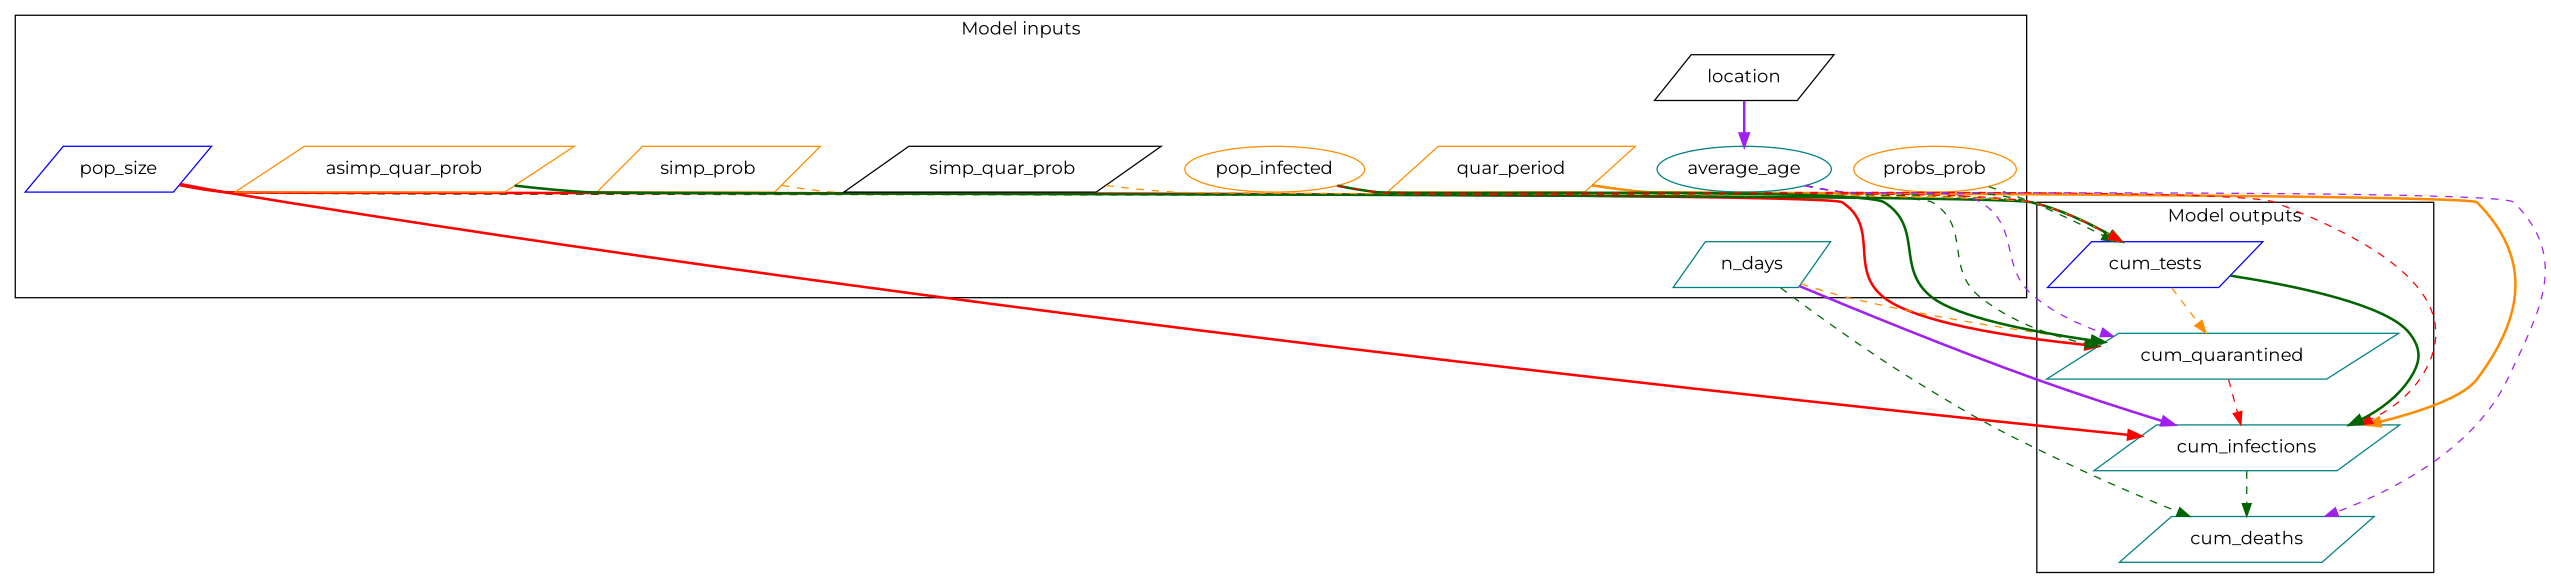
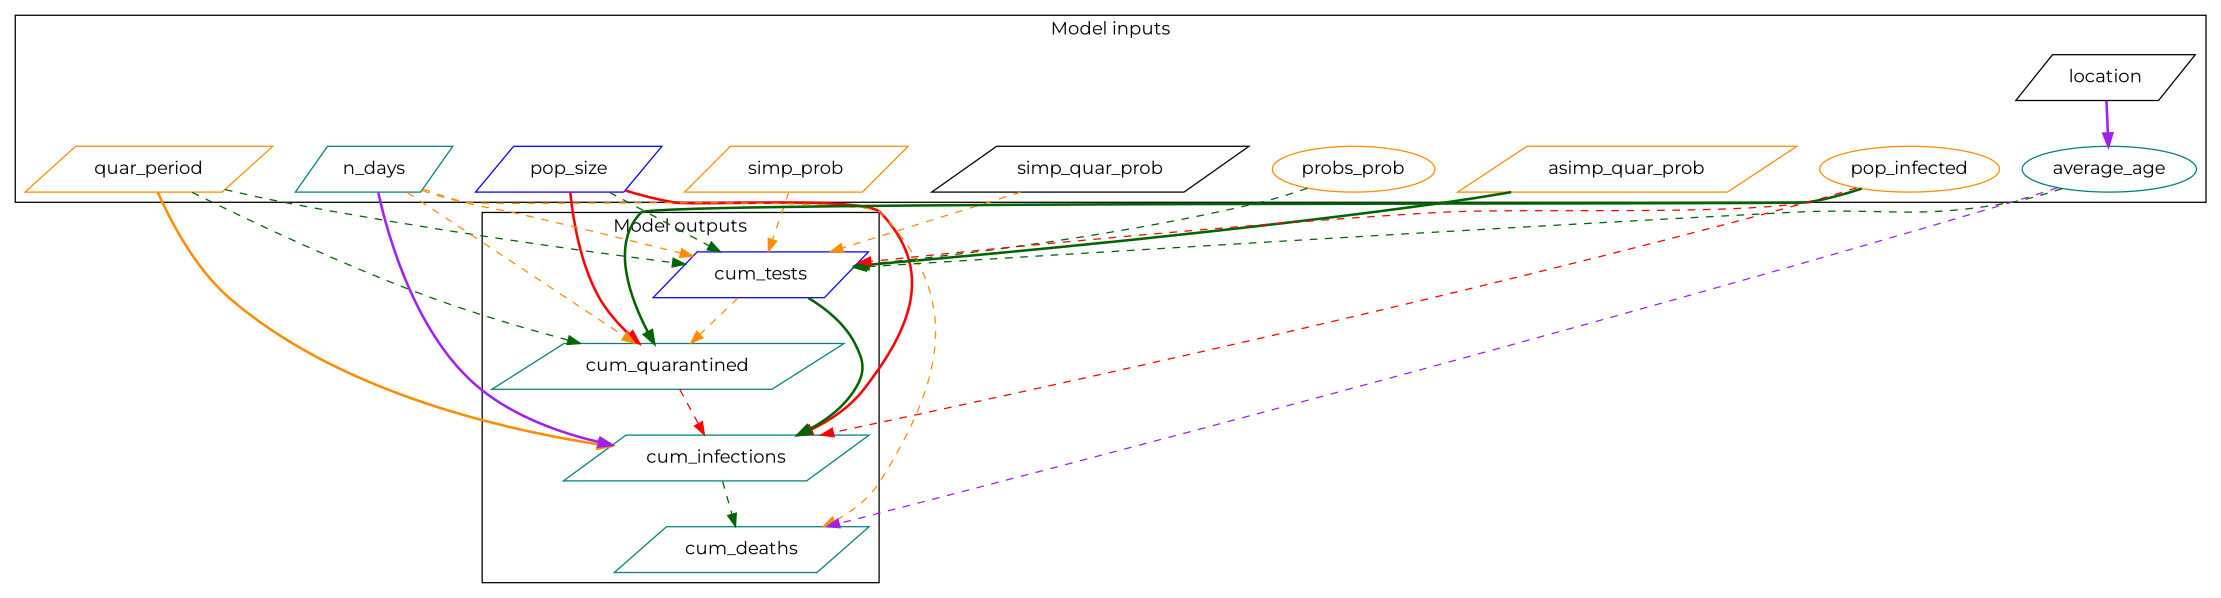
  digraph {
    fontname=Montserrat
    newrank=True
    rankdir=TB
    node [color=darkorange fontname=Montserrat shape=parallelogram]
    edge [color=darkgreen fontname=Montserrat style=dashed]
    pop_size [color=blue]
    quar_period
    simp_prob
    asimp_quar_prob
    n_days [color=teal]
    n6 [label=probs_prob shape=ellipse]
    average_age [color=teal shape=ellipse]
    simp_quar_prob [color=black]
    location [color=black]
    pop_infected [shape=ellipse]
    cum_tests [color=blue]
    cum_quarantined [color=teal]
    cum_infections [color=teal]
    cum_deaths [color=teal]
    subgraph cluster_1 {
      label="Model inputs"
      pop_size
      quar_period
      simp_prob
      asimp_quar_prob
      n_days
      n6
      average_age
      simp_quar_prob
      location
      pop_infected
    }
    subgraph cluster_2 {
      label="Model outputs"
      cum_tests
      cum_quarantined
      cum_infections
      cum_deaths
    }
    pop_size -> cum_tests
    pop_size -> cum_quarantined [color=red style=bold]
    pop_size -> cum_infections [color=red style=bold]
    quar_period -> cum_tests
    quar_period -> cum_quarantined
    quar_period -> cum_infections [color=darkorange style=bold]
    simp_prob -> cum_tests [color=darkorange]
    asimp_quar_prob -> cum_tests [style=bold]
+   n_days -> cum_tests [color=darkorange]
    n_days -> cum_quarantined [color=darkorange]
    n_days -> cum_infections [color=purple style=bold]
-   n_days -> cum_deaths
+   n_days -> cum_deaths [color=darkorange]
    n6 -> cum_tests
    average_age -> cum_tests
-   average_age -> cum_quarantined [color=purple]
    average_age -> cum_deaths [color=purple]
    simp_quar_prob -> cum_tests [color=darkorange]
    location -> average_age [color=purple style=bold]
    pop_infected -> cum_tests [color=red]
    pop_infected -> cum_quarantined [style=bold]
    pop_infected -> cum_infections [color=red]
    cum_tests -> cum_quarantined [color=darkorange]
    cum_tests -> cum_infections [style=bold]
    cum_quarantined -> cum_infections [color=red]
    cum_infections -> cum_deaths
  }
